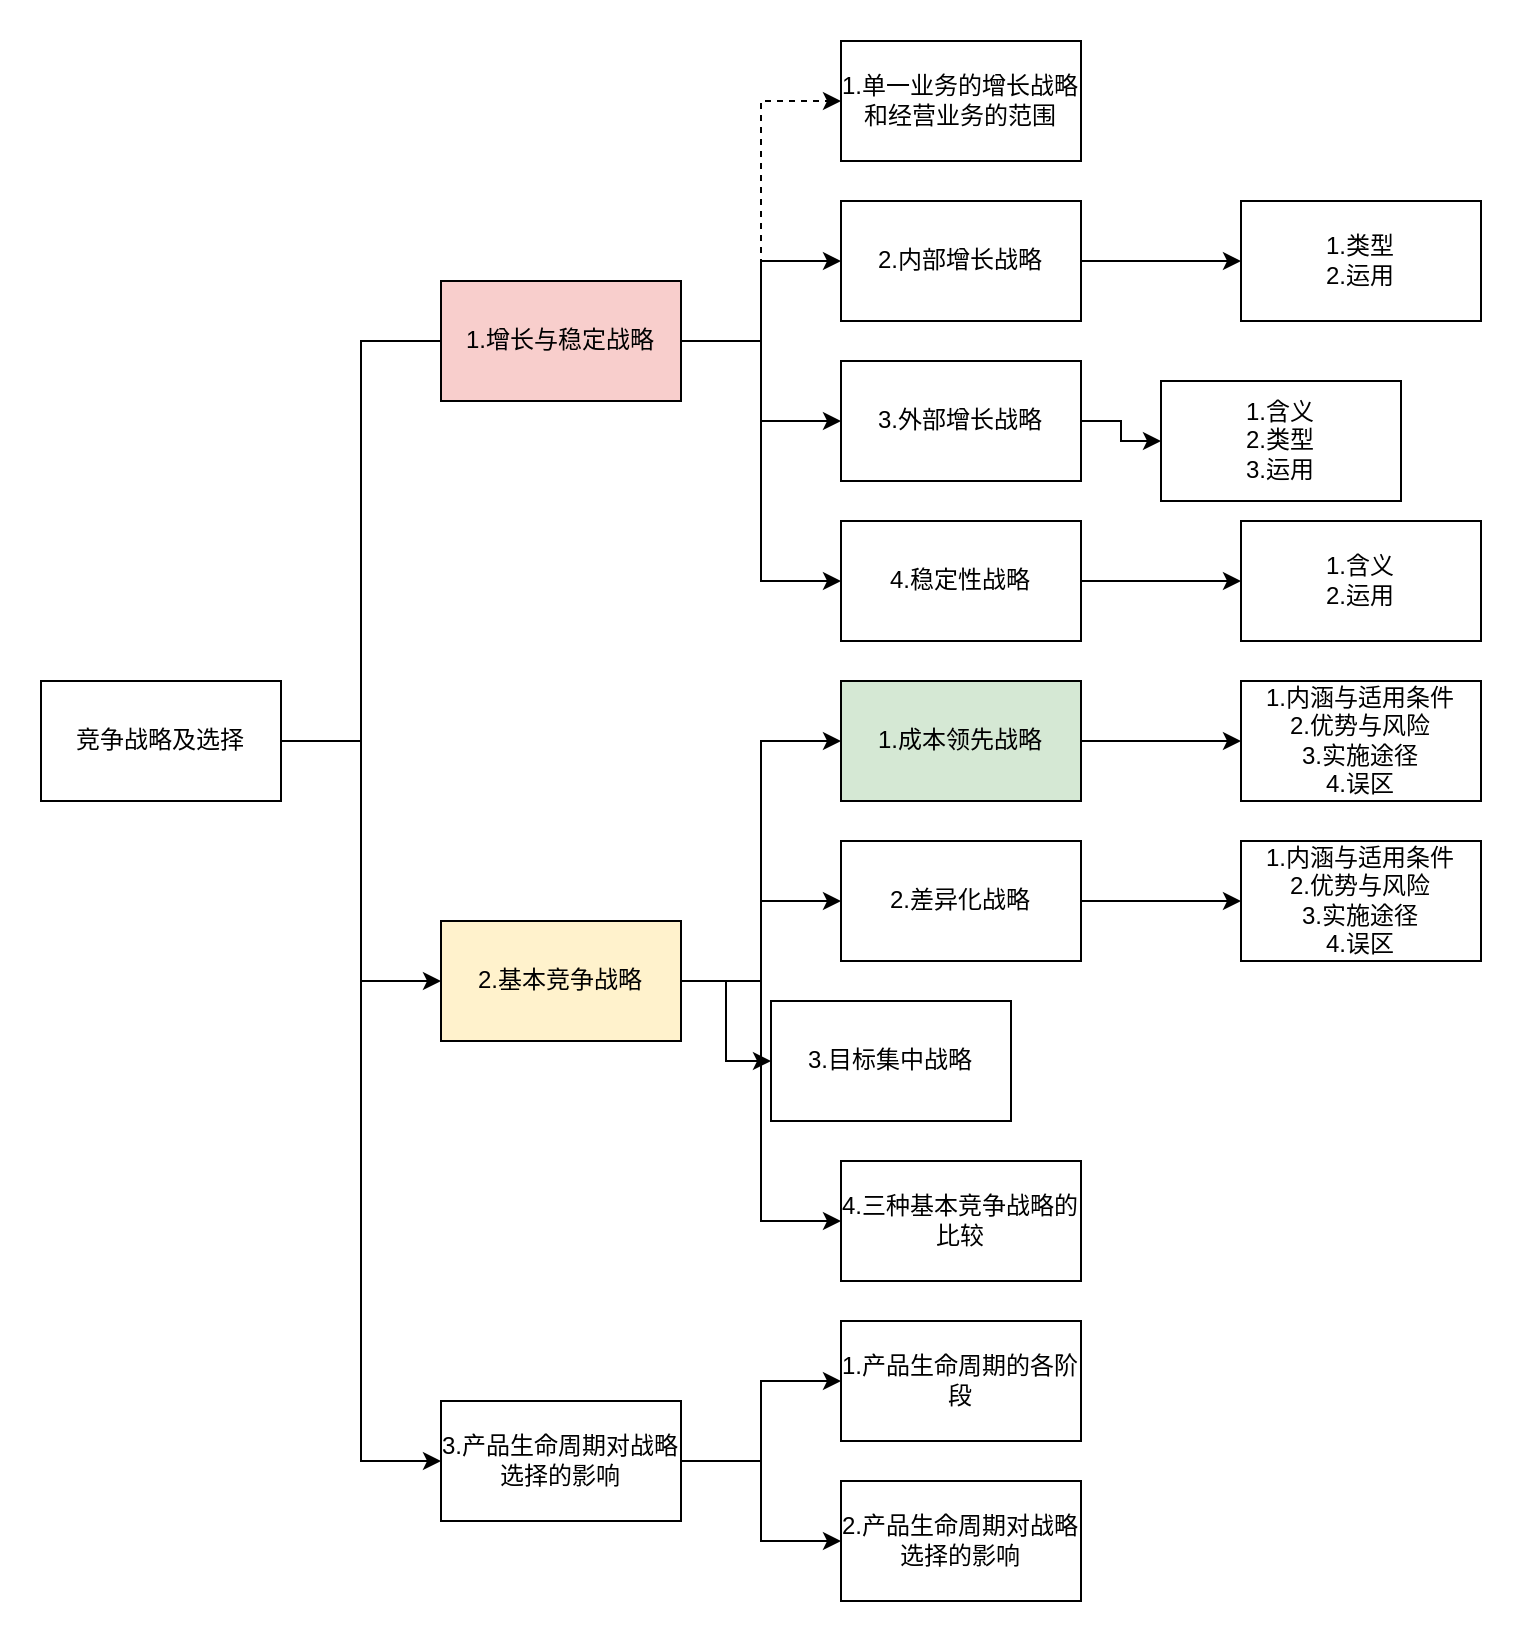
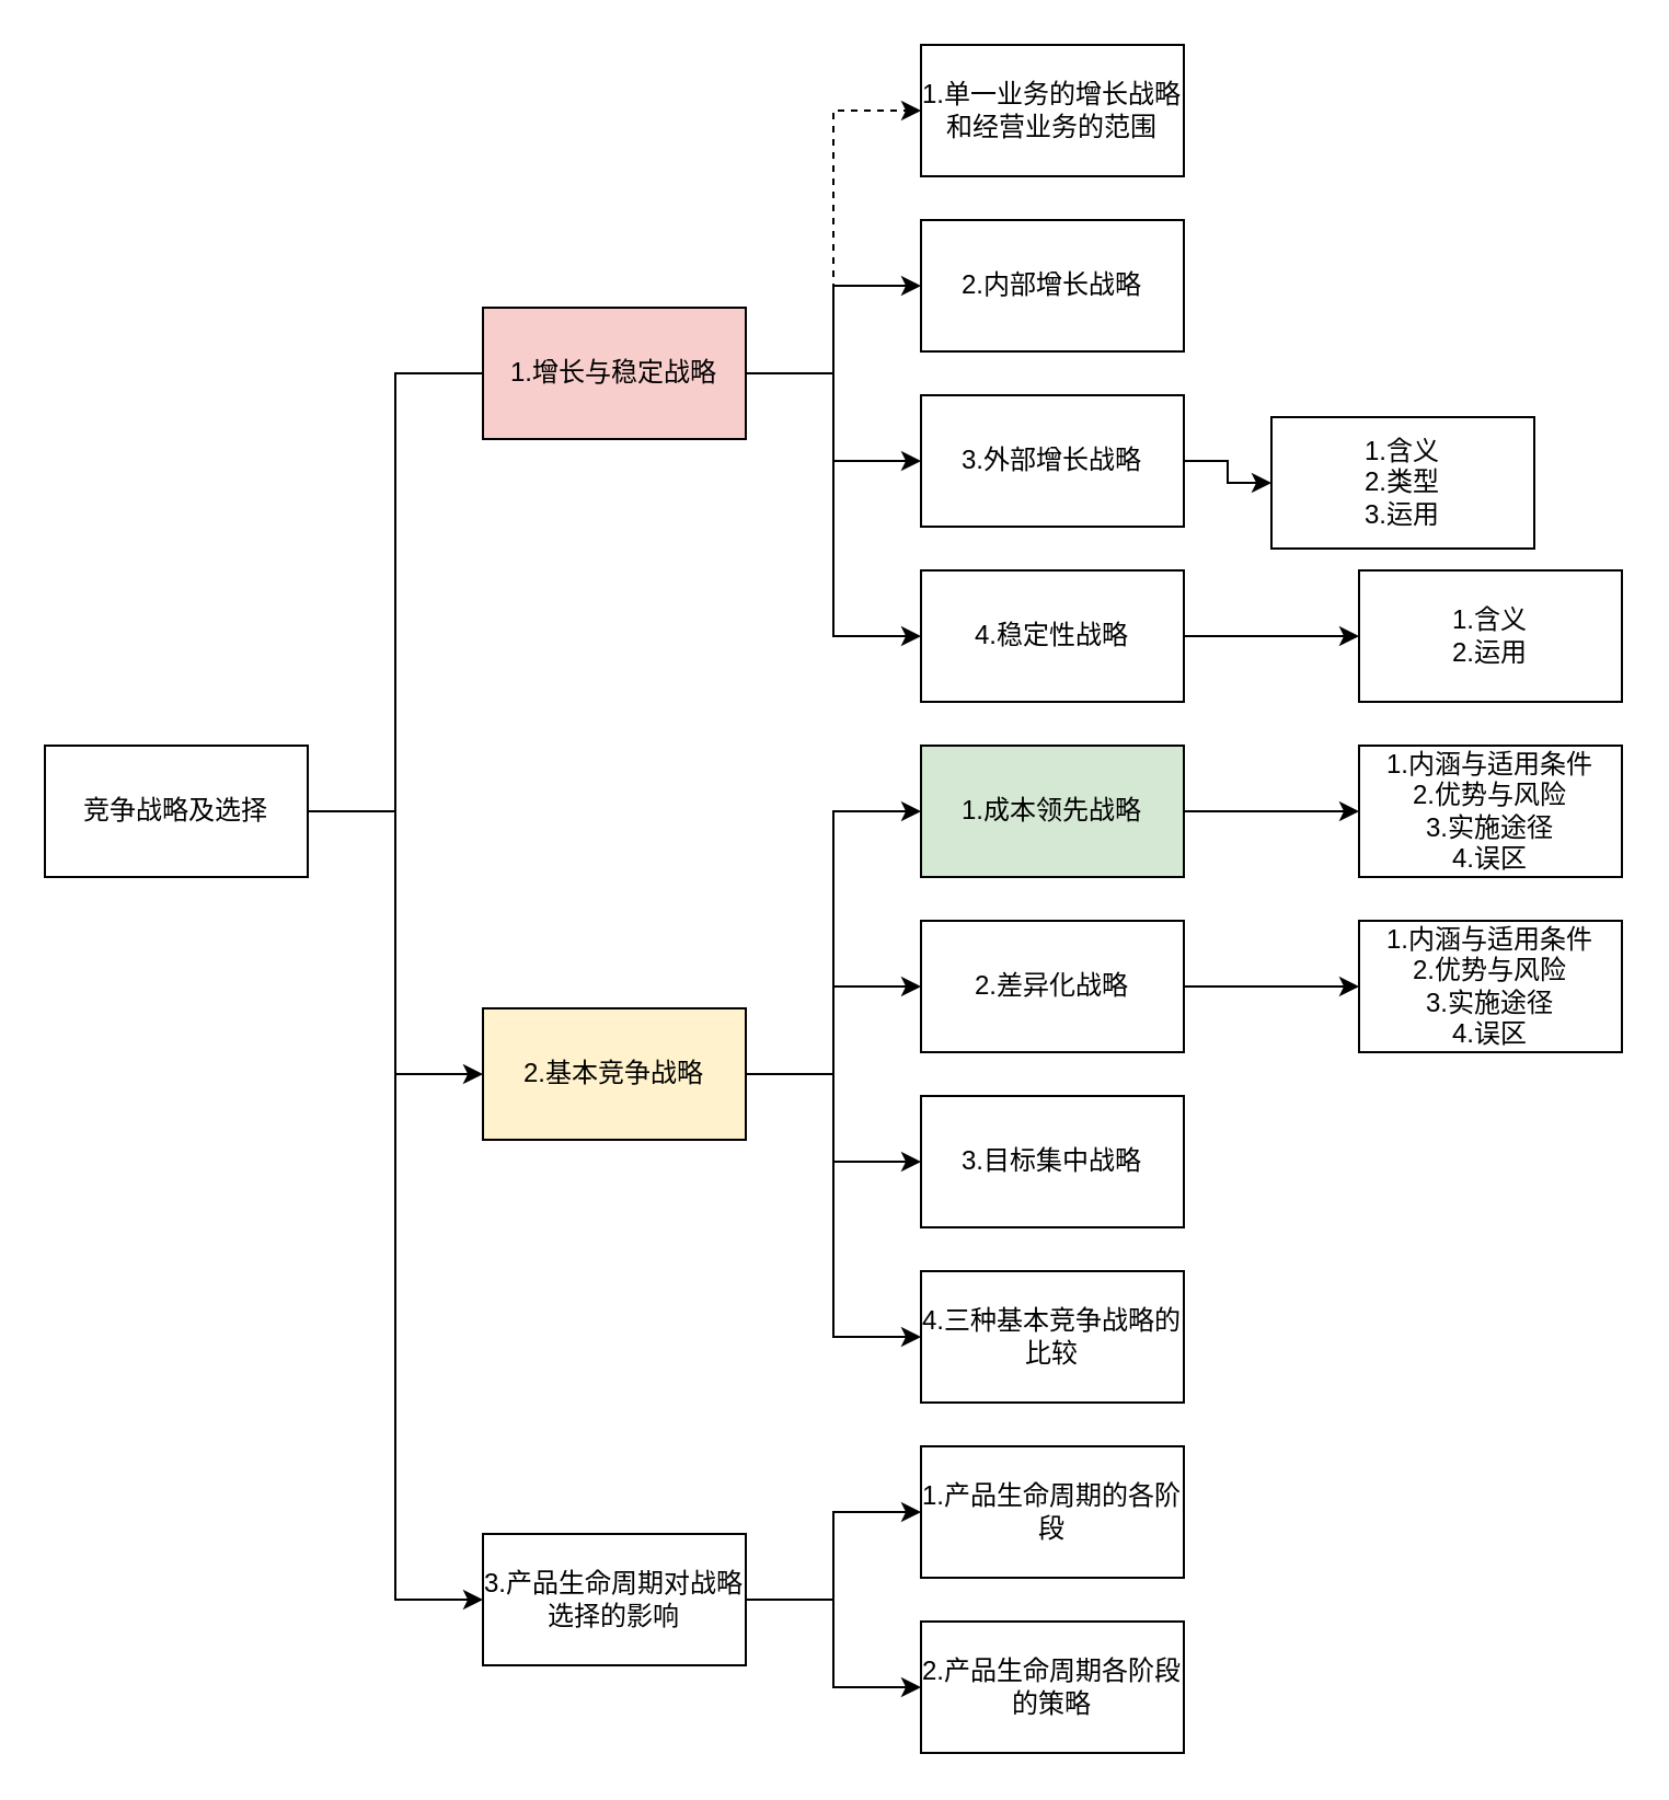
  <mxCell id="0" />
  <mxCell id="1" parent="0" />
  <mxCell id="2" value="" style="edgeStyle=orthogonalEdgeStyle;rounded=0;orthogonalLoop=1;jettySize=auto;html=1;entryX=0;entryY=0.5;entryDx=0;entryDy=0;" parent="1" source="5" target="10" edge="1"><mxGeometry relative="1" as="geometry" /></mxCell>
  <mxCell id="3" style="edgeStyle=orthogonalEdgeStyle;rounded=0;orthogonalLoop=1;jettySize=auto;html=1;entryX=0;entryY=0.5;entryDx=0;entryDy=0;endArrow=none;" parent="1" source="5" target="15" edge="1"><mxGeometry relative="1" as="geometry" /></mxCell>
  <mxCell id="4" style="edgeStyle=orthogonalEdgeStyle;rounded=0;orthogonalLoop=1;jettySize=auto;html=1;entryX=0;entryY=0.5;entryDx=0;entryDy=0;" parent="1" source="5" target="18" edge="1"><mxGeometry relative="1" as="geometry" /></mxCell>
  <mxCell id="5" value="竞争战略及选择" style="rounded=0;whiteSpace=wrap;html=1;" parent="1" vertex="1"><mxGeometry x="20" y="340" width="120" height="60" as="geometry" /></mxCell>
  <mxCell id="6" value="" style="edgeStyle=orthogonalEdgeStyle;rounded=0;orthogonalLoop=1;jettySize=auto;html=1;entryX=0;entryY=0.5;entryDx=0;entryDy=0;" parent="1" source="10" target="25" edge="1"><mxGeometry relative="1" as="geometry" /></mxCell>
  <mxCell id="7" style="edgeStyle=orthogonalEdgeStyle;rounded=0;orthogonalLoop=1;jettySize=auto;html=1;entryX=0;entryY=0.5;entryDx=0;entryDy=0;" parent="1" source="10" target="28" edge="1"><mxGeometry relative="1" as="geometry" /></mxCell>
  <mxCell id="8" style="edgeStyle=orthogonalEdgeStyle;rounded=0;orthogonalLoop=1;jettySize=auto;html=1;entryX=0;entryY=0.5;entryDx=0;entryDy=0;" parent="1" source="10" target="26" edge="1"><mxGeometry relative="1" as="geometry" /></mxCell>
  <mxCell id="9" style="edgeStyle=orthogonalEdgeStyle;rounded=0;orthogonalLoop=1;jettySize=auto;html=1;entryX=0;entryY=0.5;entryDx=0;entryDy=0;" parent="1" source="10" target="38" edge="1"><mxGeometry relative="1" as="geometry" /></mxCell>
  <mxCell id="10" value="2.基本竞争战略" style="rounded=0;whiteSpace=wrap;html=1;fillColor=#fff2cc;" parent="1" vertex="1"><mxGeometry x="220" y="460" width="120" height="60" as="geometry" /></mxCell>
  <mxCell id="11" value="" style="edgeStyle=orthogonalEdgeStyle;rounded=0;orthogonalLoop=1;jettySize=auto;html=1;entryX=0;entryY=0.5;entryDx=0;entryDy=0;" parent="1" source="15" target="20" edge="1"><mxGeometry relative="1" as="geometry" /></mxCell>
  <mxCell id="12" style="edgeStyle=orthogonalEdgeStyle;rounded=0;orthogonalLoop=1;jettySize=auto;html=1;entryX=0;entryY=0.5;entryDx=0;entryDy=0;dashed=1;" parent="1" source="15" target="23" edge="1"><mxGeometry relative="1" as="geometry" /></mxCell>
  <mxCell id="13" style="edgeStyle=orthogonalEdgeStyle;rounded=0;orthogonalLoop=1;jettySize=auto;html=1;entryX=0;entryY=0.5;entryDx=0;entryDy=0;" parent="1" source="15" target="22" edge="1"><mxGeometry relative="1" as="geometry" /></mxCell>
  <mxCell id="14" style="edgeStyle=orthogonalEdgeStyle;rounded=0;orthogonalLoop=1;jettySize=auto;html=1;entryX=0;entryY=0.5;entryDx=0;entryDy=0;" parent="1" source="15" target="34" edge="1"><mxGeometry relative="1" as="geometry" /></mxCell>
  <mxCell id="15" value="1.增长与稳定战略" style="rounded=0;whiteSpace=wrap;html=1;fillColor=#f8cecc;" parent="1" vertex="1"><mxGeometry x="220" y="140" width="120" height="60" as="geometry" /></mxCell>
  <mxCell id="16" value="" style="edgeStyle=orthogonalEdgeStyle;rounded=0;orthogonalLoop=1;jettySize=auto;html=1;entryX=0;entryY=0.5;entryDx=0;entryDy=0;" parent="1" source="18" target="29" edge="1"><mxGeometry relative="1" as="geometry"><mxPoint x="420" y="720" as="targetPoint" /></mxGeometry></mxCell>
  <mxCell id="17" style="edgeStyle=orthogonalEdgeStyle;rounded=0;orthogonalLoop=1;jettySize=auto;html=1;entryX=0;entryY=0.5;entryDx=0;entryDy=0;" parent="1" source="18" target="30" edge="1"><mxGeometry relative="1" as="geometry" /></mxCell>
  <mxCell id="18" value="3.产品生命周期对战略选择的影响" style="rounded=0;whiteSpace=wrap;html=1;" parent="1" vertex="1"><mxGeometry x="220" y="700" width="120" height="60" as="geometry" /></mxCell>
  <mxCell id="19" value="" style="edgeStyle=orthogonalEdgeStyle;rounded=0;orthogonalLoop=1;jettySize=auto;html=1;" parent="1" source="20" target="36" edge="1"><mxGeometry relative="1" as="geometry" /></mxCell>
  <mxCell id="20" value="3.外部增长战略" style="rounded=0;whiteSpace=wrap;html=1;" parent="1" vertex="1"><mxGeometry x="420" y="180" width="120" height="60" as="geometry" /></mxCell>
  <mxCell id="21" value="" style="edgeStyle=orthogonalEdgeStyle;rounded=0;orthogonalLoop=1;jettySize=auto;html=1;" parent="1" source="22" target="37" edge="1"><mxGeometry relative="1" as="geometry" /></mxCell>
  <mxCell id="22" value="4.稳定性战略" style="rounded=0;whiteSpace=wrap;html=1;" parent="1" vertex="1"><mxGeometry x="420" y="260" width="120" height="60" as="geometry" /></mxCell>
  <mxCell id="23" value="1.单一业务的增长战略和经营业务的范围" style="rounded=0;whiteSpace=wrap;html=1;" parent="1" vertex="1"><mxGeometry x="420" y="20" width="120" height="60" as="geometry" /></mxCell>
  <mxCell id="24" value="" style="edgeStyle=orthogonalEdgeStyle;rounded=0;orthogonalLoop=1;jettySize=auto;html=1;entryX=0;entryY=0.5;entryDx=0;entryDy=0;" parent="1" source="25" target="32" edge="1"><mxGeometry relative="1" as="geometry" /></mxCell>
  <mxCell id="25" value="2.差异化战略" style="rounded=0;whiteSpace=wrap;html=1;" parent="1" vertex="1"><mxGeometry x="420" y="420" width="120" height="60" as="geometry" /></mxCell>
- <mxCell id="26" value="3.目标集中战略" style="rounded=0;whiteSpace=wrap;html=1;" parent="1" vertex="1"><mxGeometry x="385" y="500" width="120" height="60" as="geometry" /></mxCell>
+ <mxCell id="26" value="3.目标集中战略" style="rounded=0;whiteSpace=wrap;html=1;" parent="1" vertex="1"><mxGeometry x="420" y="500" width="120" height="60" as="geometry" /></mxCell>
  <mxCell id="27" value="" style="edgeStyle=orthogonalEdgeStyle;rounded=0;orthogonalLoop=1;jettySize=auto;html=1;entryX=0;entryY=0.5;entryDx=0;entryDy=0;" parent="1" source="28" target="31" edge="1"><mxGeometry relative="1" as="geometry" /></mxCell>
  <mxCell id="28" value="1.成本领先战略" style="rounded=0;whiteSpace=wrap;html=1;fillColor=#d5e8d4;" parent="1" vertex="1"><mxGeometry x="420" y="340" width="120" height="60" as="geometry" /></mxCell>
  <mxCell id="29" value="1.产品生命周期的各阶段" style="rounded=0;whiteSpace=wrap;html=1;" parent="1" vertex="1"><mxGeometry x="420" y="660" width="120" height="60" as="geometry" /></mxCell>
- <mxCell id="30" value="2.产品生命周期对战略选择的影响" style="rounded=0;whiteSpace=wrap;html=1;" parent="1" vertex="1"><mxGeometry x="420" y="740" width="120" height="60" as="geometry" /></mxCell>
+ <mxCell id="30" value="2.产品生命周期各阶段的策略" style="rounded=0;whiteSpace=wrap;html=1;" parent="1" vertex="1"><mxGeometry x="420" y="740" width="120" height="60" as="geometry" /></mxCell>
  <mxCell id="31" value="1.内涵与适用条件&lt;br&gt;2.优势与风险&lt;br&gt;3.实施途径&lt;br&gt;4.误区" style="rounded=0;whiteSpace=wrap;html=1;" parent="1" vertex="1"><mxGeometry x="620" y="340" width="120" height="60" as="geometry" /></mxCell>
  <mxCell id="32" value="1.内涵与适用条件&lt;br&gt;2.优势与风险&lt;br&gt;3.实施途径&lt;br&gt;4.误区" style="rounded=0;whiteSpace=wrap;html=1;" parent="1" vertex="1"><mxGeometry x="620" y="420" width="120" height="60" as="geometry" /></mxCell>
- <mxCell id="33" value="" style="edgeStyle=orthogonalEdgeStyle;rounded=0;orthogonalLoop=1;jettySize=auto;html=1;" parent="1" source="34" target="35" edge="1"><mxGeometry relative="1" as="geometry" /></mxCell>
  <mxCell id="34" value="2.内部增长战略" style="rounded=0;whiteSpace=wrap;html=1;" parent="1" vertex="1"><mxGeometry x="420" y="100" width="120" height="60" as="geometry" /></mxCell>
- <mxCell id="35" value="&lt;div&gt;1.类型&lt;/div&gt;&lt;div&gt;2.运用&lt;/div&gt;" style="rounded=0;whiteSpace=wrap;html=1;" parent="1" vertex="1"><mxGeometry x="620" y="100" width="120" height="60" as="geometry" /></mxCell>
  <mxCell id="36" value="&lt;div&gt;1.含义&lt;/div&gt;&lt;div&gt;2.类型&lt;/div&gt;&lt;div&gt;3.运用&lt;/div&gt;" style="rounded=0;whiteSpace=wrap;html=1;" parent="1" vertex="1"><mxGeometry x="580" y="190" width="120" height="60" as="geometry" /></mxCell>
  <mxCell id="37" value="&lt;div&gt;1.含义&lt;/div&gt;&lt;div&gt;2.运用&lt;/div&gt;" style="rounded=0;whiteSpace=wrap;html=1;" parent="1" vertex="1"><mxGeometry x="620" y="260" width="120" height="60" as="geometry" /></mxCell>
  <mxCell id="38" value="4.三种基本竞争战略的比较" style="rounded=0;whiteSpace=wrap;html=1;" parent="1" vertex="1"><mxGeometry x="420" y="580" width="120" height="60" as="geometry" /></mxCell>
